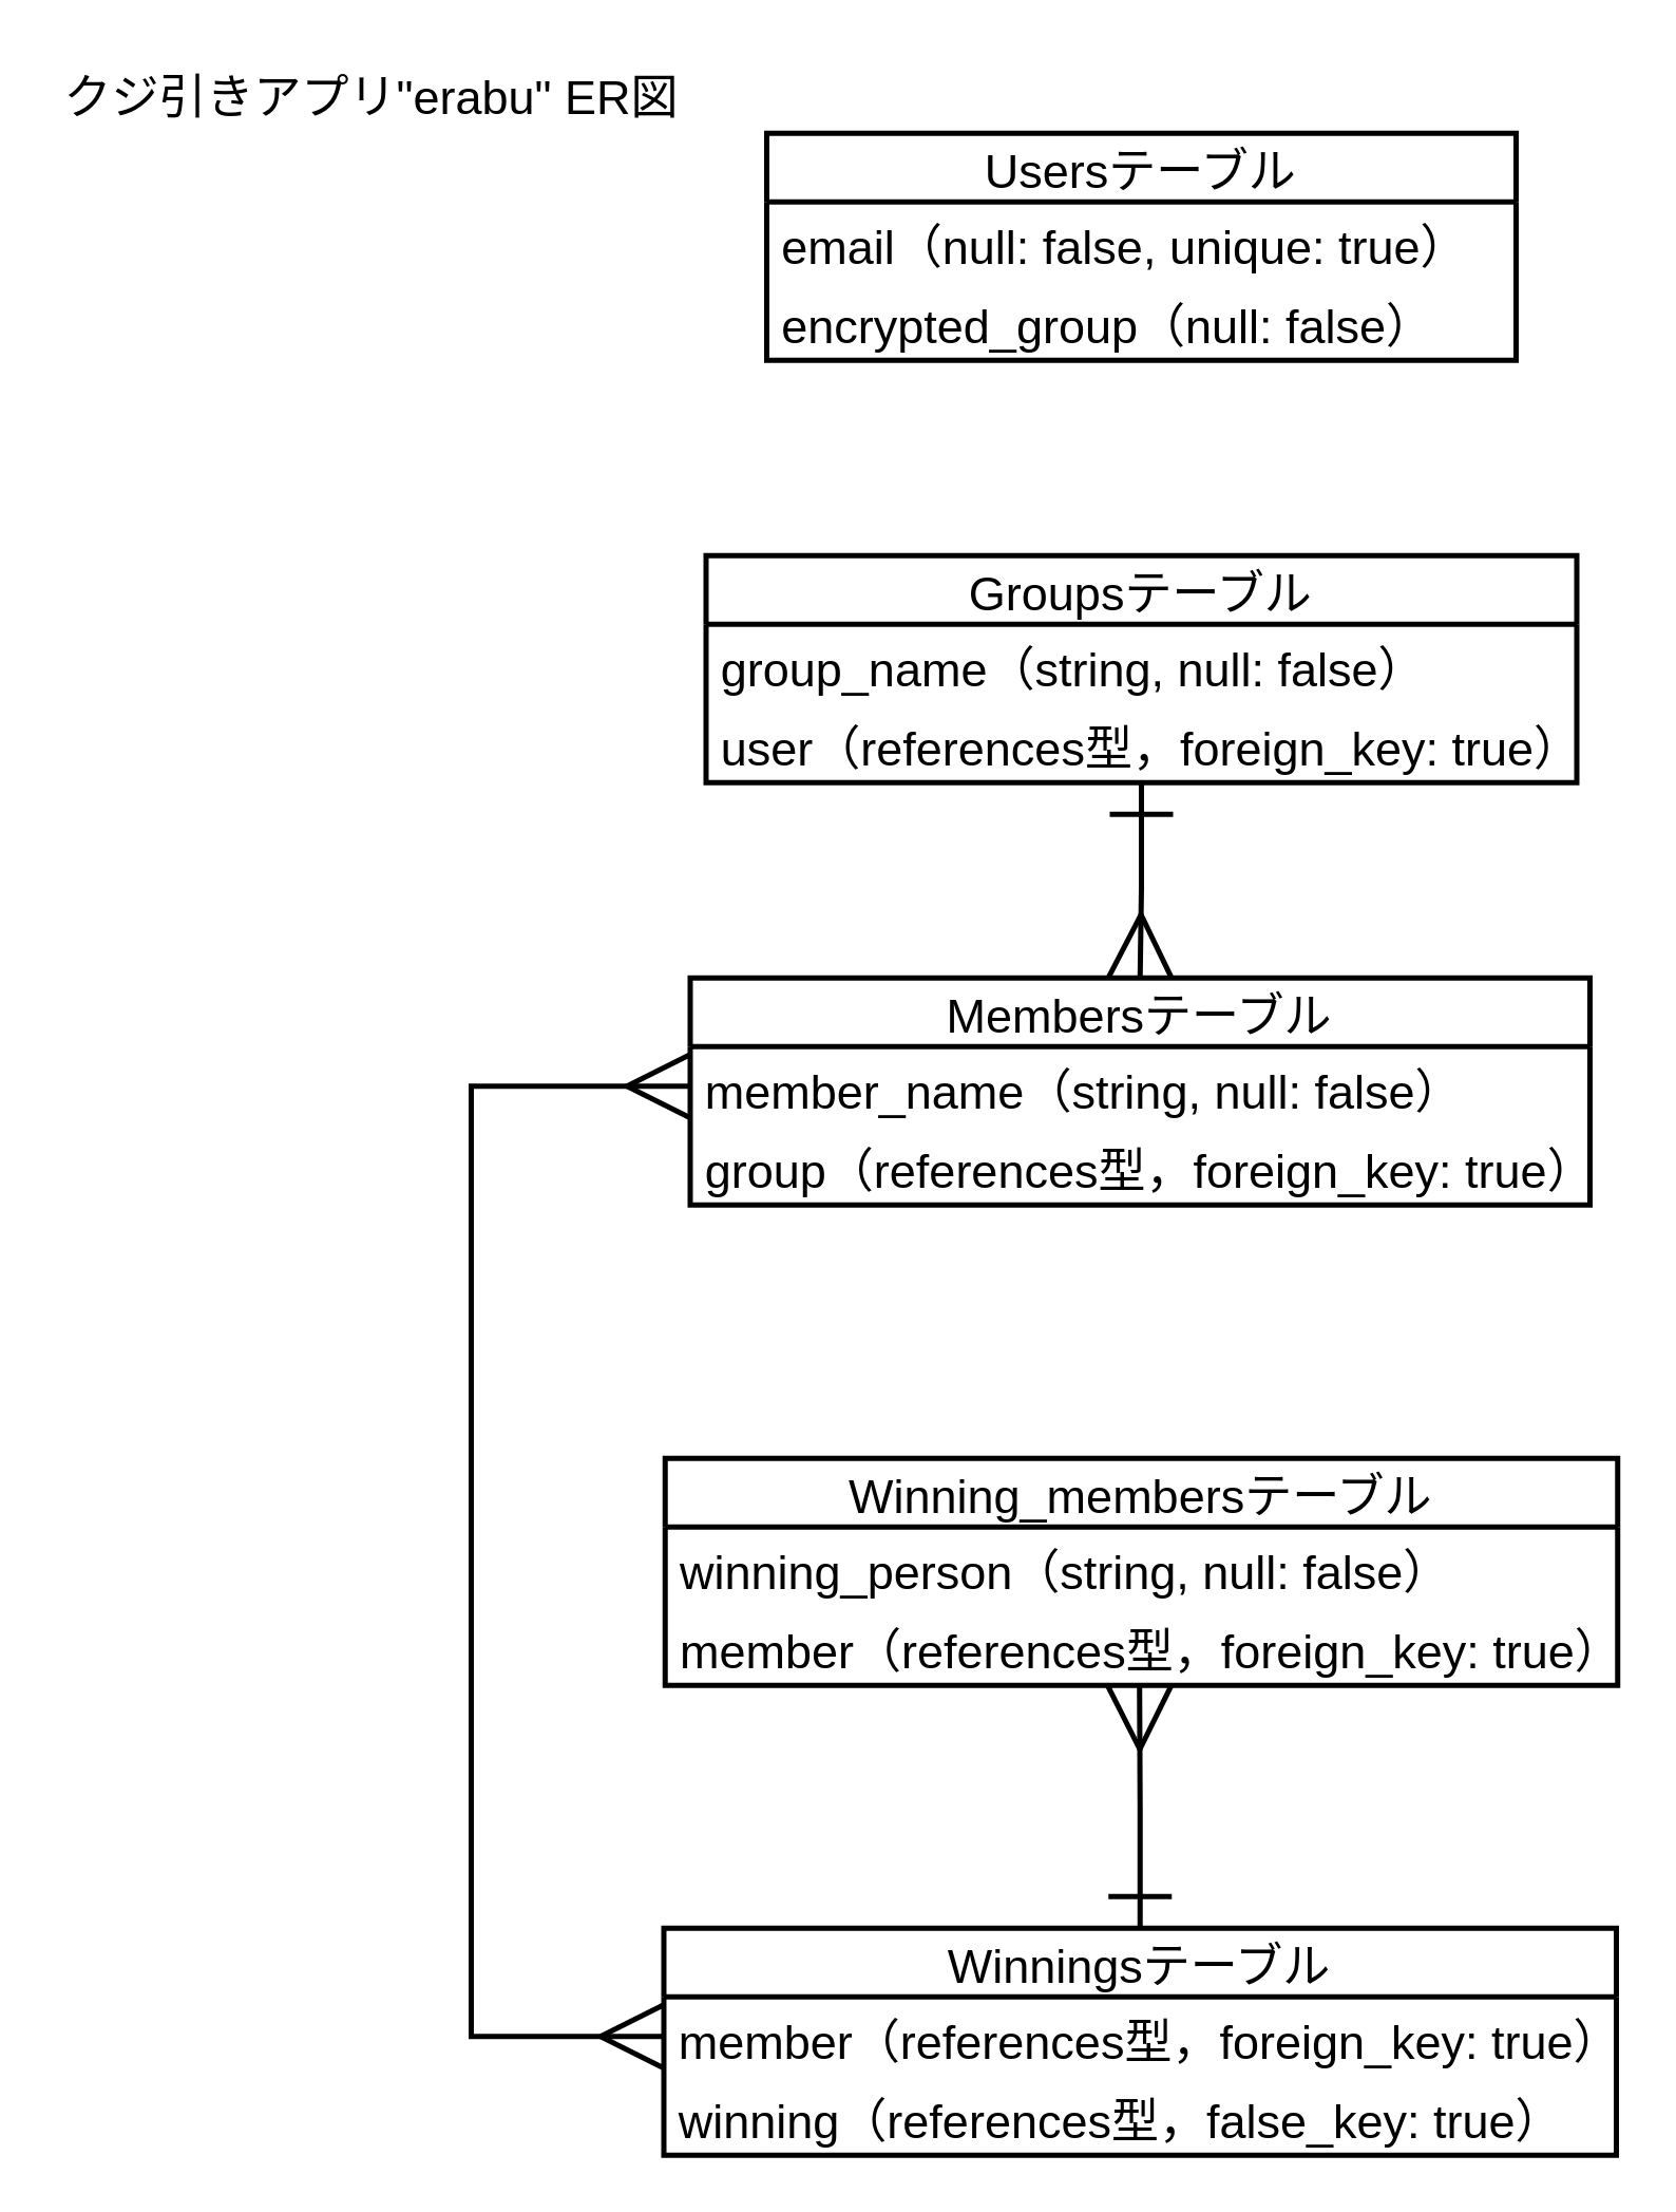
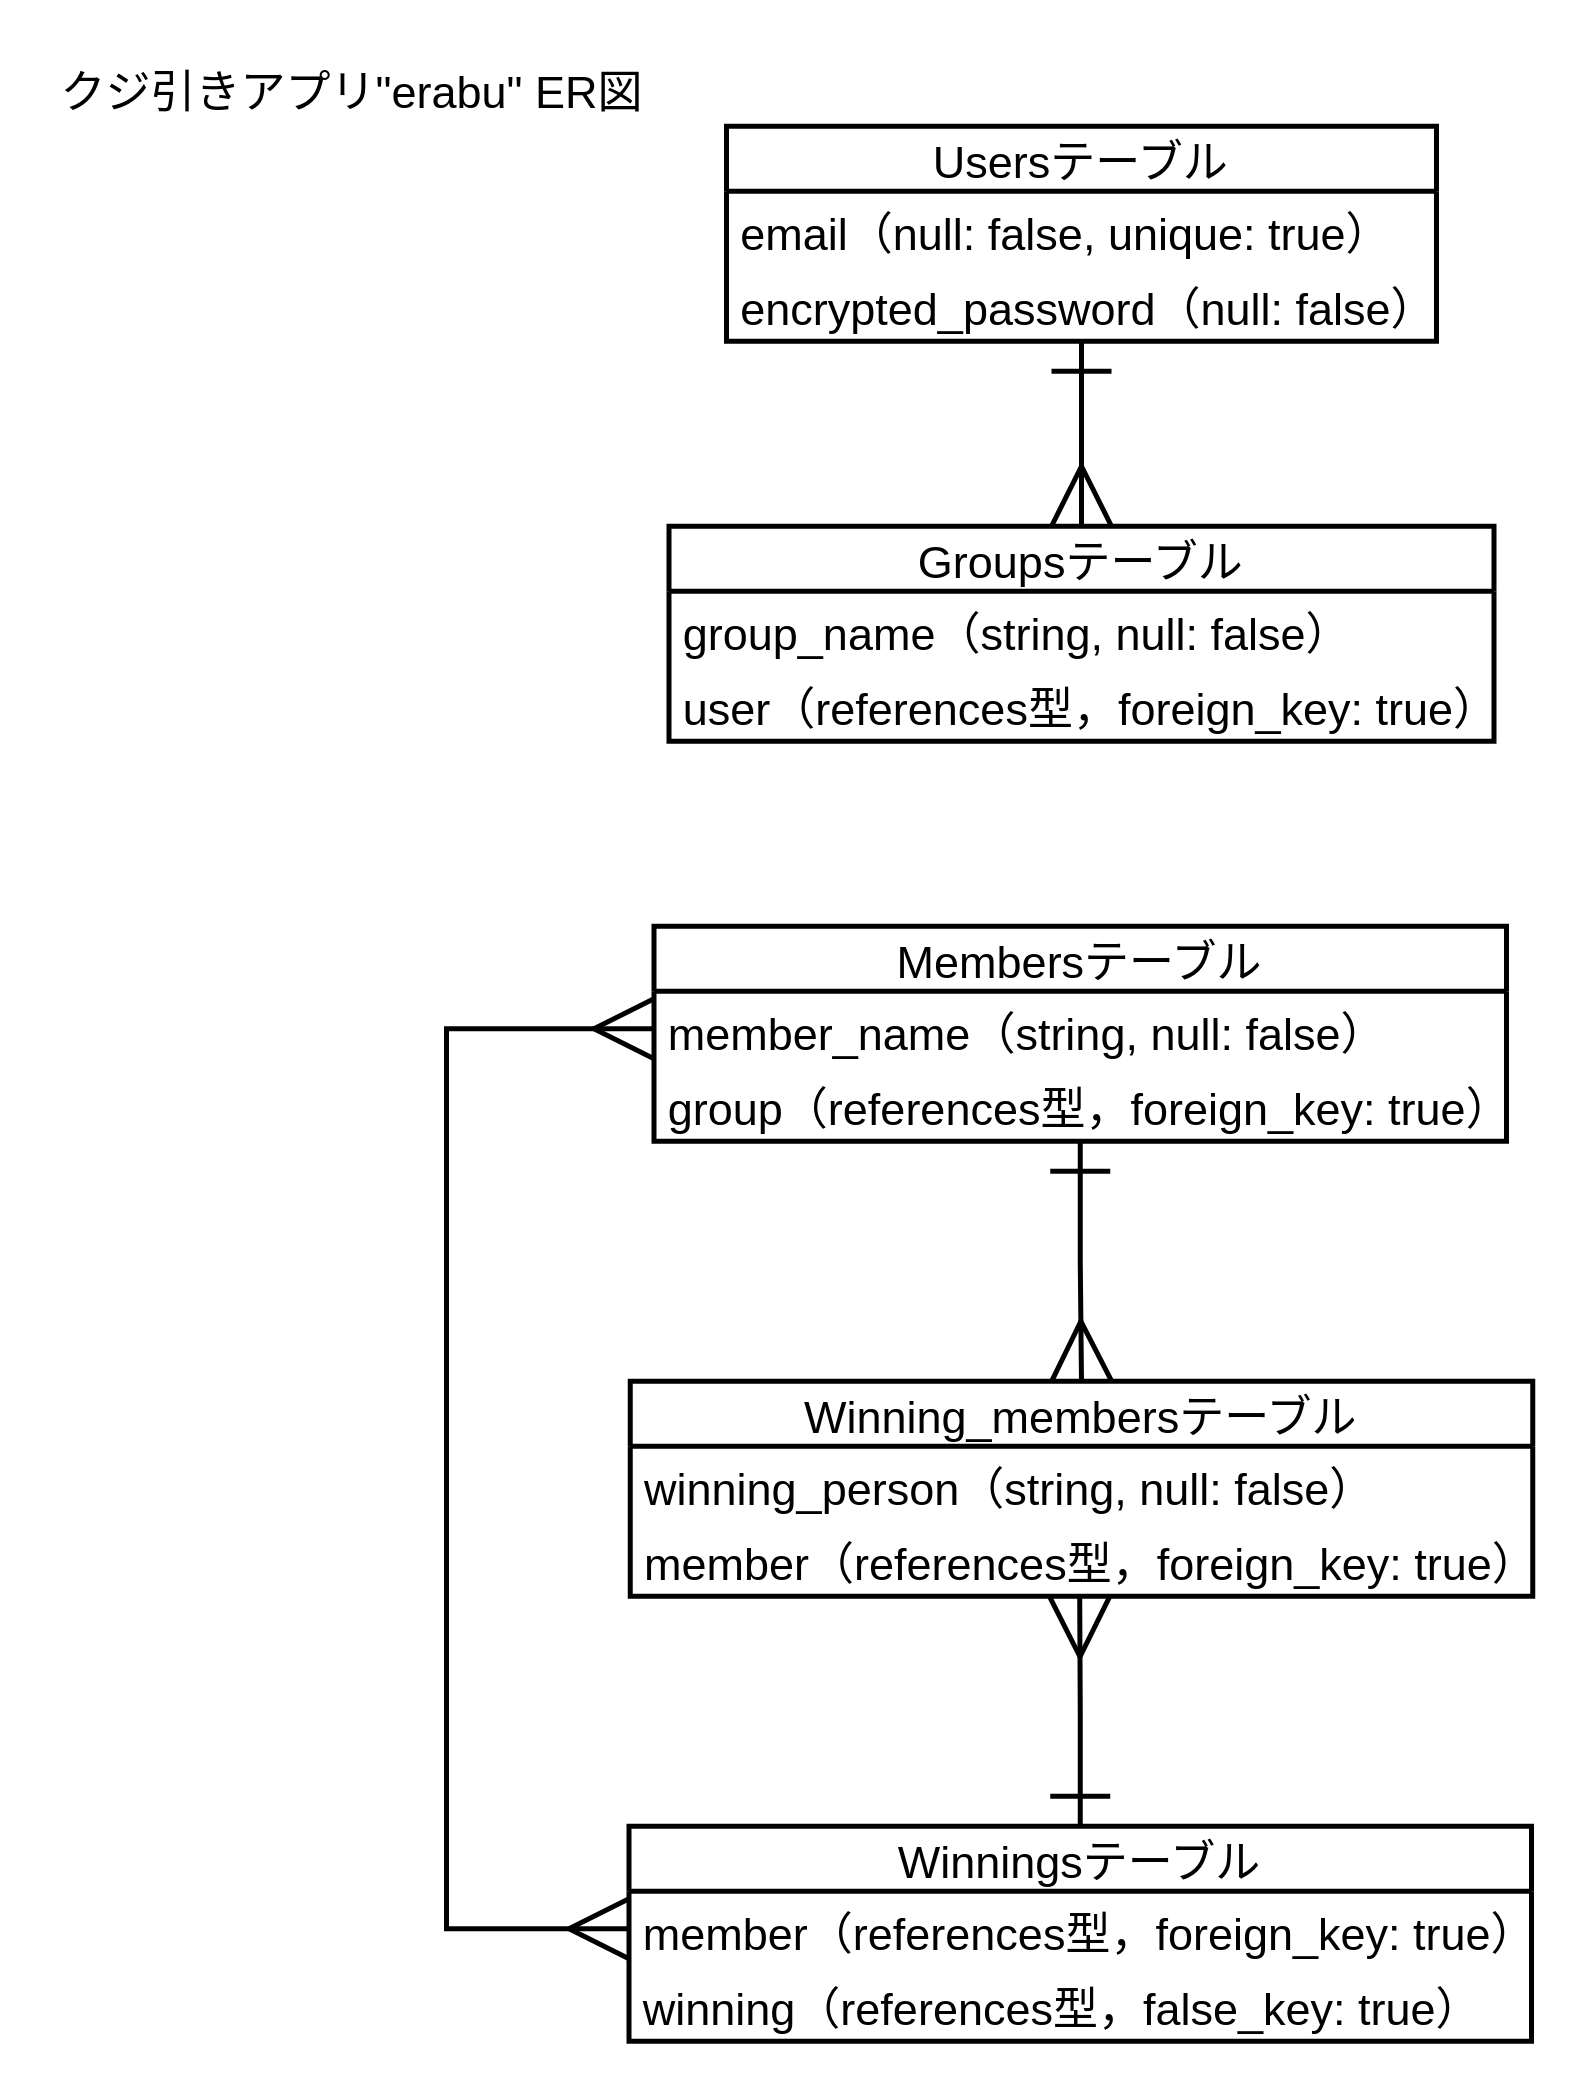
  <mxCell id="0" />
  <mxCell id="1" parent="0" />
+ <mxCell id="2" style="edgeStyle=orthogonalEdgeStyle;rounded=0;orthogonalLoop=1;jettySize=auto;html=1;entryX=0.5;entryY=0;entryDx=0;entryDy=0;startArrow=ERone;startFill=0;endArrow=ERmany;endFill=0;startSize=21;endSize=21;strokeWidth=2;" edge="1" parent="1" source="3" target="8"><mxGeometry relative="1" as="geometry" /></mxCell>
  <mxCell id="3" value="Usersテーブル" style="swimlane;fontStyle=0;childLayout=stackLayout;horizontal=1;startSize=26;horizontalStack=0;resizeParent=1;resizeParentMax=0;resizeLast=0;collapsible=1;marginBottom=0;align=center;fontSize=18;strokeWidth=2;" parent="1" vertex="1"><mxGeometry x="290" y="50" width="284" height="86" as="geometry" /></mxCell>
  <mxCell id="4" value="email（null: false, unique: true）" style="text;strokeColor=none;fillColor=none;spacingLeft=4;spacingRight=4;overflow=hidden;rotatable=0;points=[[0,0.5],[1,0.5]];portConstraint=eastwest;fontSize=18;strokeWidth=2;" parent="3" vertex="1"><mxGeometry y="26" width="284" height="30" as="geometry" /></mxCell>
- <mxCell id="5" value="encrypted_group（null: false）" style="text;strokeColor=none;fillColor=none;spacingLeft=4;spacingRight=4;overflow=hidden;rotatable=0;points=[[0,0.5],[1,0.5]];portConstraint=eastwest;fontSize=18;strokeWidth=2;" parent="3" vertex="1"><mxGeometry y="56" width="284" height="30" as="geometry" /></mxCell>
+ <mxCell id="5" value="encrypted_password（null: false）" style="text;strokeColor=none;fillColor=none;spacingLeft=4;spacingRight=4;overflow=hidden;rotatable=0;points=[[0,0.5],[1,0.5]];portConstraint=eastwest;fontSize=18;strokeWidth=2;" parent="3" vertex="1"><mxGeometry y="56" width="284" height="30" as="geometry" /></mxCell>
  <mxCell id="6" value="クジ引きアプリ&quot;erabu&quot; ER図" style="text;strokeColor=none;fillColor=none;spacingLeft=4;spacingRight=4;overflow=hidden;rotatable=0;points=[[0,0.5],[1,0.5]];portConstraint=eastwest;fontSize=18;strokeWidth=2;align=center;verticalAlign=middle;" parent="1" vertex="1"><mxGeometry x="20" y="20" width="241" height="30" as="geometry" /></mxCell>
- <mxCell id="7" style="edgeStyle=orthogonalEdgeStyle;rounded=0;orthogonalLoop=1;jettySize=auto;html=1;entryX=0.5;entryY=0;entryDx=0;entryDy=0;startArrow=ERone;startFill=0;endArrow=ERmany;endFill=0;startSize=21;endSize=21;strokeWidth=2;" edge="1" parent="1" source="8" target="12"><mxGeometry relative="1" as="geometry" /></mxCell>
  <mxCell id="8" value="Groupsテーブル" style="swimlane;fontStyle=0;childLayout=stackLayout;horizontal=1;startSize=26;horizontalStack=0;resizeParent=1;resizeParentMax=0;resizeLast=0;collapsible=1;marginBottom=0;align=center;fontSize=18;strokeWidth=2;" parent="1" vertex="1"><mxGeometry x="267" y="210" width="330" height="86" as="geometry" /></mxCell>
  <mxCell id="9" value="group_name（string, null: false）" style="text;strokeColor=none;fillColor=none;spacingLeft=4;spacingRight=4;overflow=hidden;rotatable=0;points=[[0,0.5],[1,0.5]];portConstraint=eastwest;fontSize=18;strokeWidth=2;" parent="8" vertex="1"><mxGeometry y="26" width="330" height="30" as="geometry" /></mxCell>
  <mxCell id="10" value="user（references型，foreign_key: true）&#10;&#10;" style="text;strokeColor=none;fillColor=none;spacingLeft=4;spacingRight=4;overflow=hidden;rotatable=0;points=[[0,0.5],[1,0.5]];portConstraint=eastwest;fontSize=18;strokeWidth=2;" parent="8" vertex="1"><mxGeometry y="56" width="330" height="30" as="geometry" /></mxCell>
+ <mxCell id="11" style="edgeStyle=orthogonalEdgeStyle;rounded=0;orthogonalLoop=1;jettySize=auto;html=1;entryX=0.5;entryY=0;entryDx=0;entryDy=0;startArrow=ERone;startFill=0;endArrow=ERmany;endFill=0;endSize=21;startSize=21;strokeWidth=2;" edge="1" parent="1" source="12" target="19"><mxGeometry relative="1" as="geometry" /></mxCell>
  <mxCell id="12" value="Membersテーブル" style="swimlane;fontStyle=0;childLayout=stackLayout;horizontal=1;startSize=26;horizontalStack=0;resizeParent=1;resizeParentMax=0;resizeLast=0;collapsible=1;marginBottom=0;align=center;fontSize=18;strokeWidth=2;" parent="1" vertex="1"><mxGeometry x="261" y="370" width="341" height="86" as="geometry" /></mxCell>
  <mxCell id="13" value="member_name（string, null: false）" style="text;strokeColor=none;fillColor=none;spacingLeft=4;spacingRight=4;overflow=hidden;rotatable=0;points=[[0,0.5],[1,0.5]];portConstraint=eastwest;fontSize=18;strokeWidth=2;" parent="12" vertex="1"><mxGeometry y="26" width="341" height="30" as="geometry" /></mxCell>
  <mxCell id="14" value="group（references型，foreign_key: true）&#10;&#10;" style="text;strokeColor=none;fillColor=none;spacingLeft=4;spacingRight=4;overflow=hidden;rotatable=0;points=[[0,0.5],[1,0.5]];portConstraint=eastwest;fontSize=18;strokeWidth=2;" parent="12" vertex="1"><mxGeometry y="56" width="341" height="30" as="geometry" /></mxCell>
  <mxCell id="15" style="edgeStyle=orthogonalEdgeStyle;rounded=0;orthogonalLoop=1;jettySize=auto;html=1;exitX=0.5;exitY=0;exitDx=0;exitDy=0;startArrow=ERone;startFill=0;endArrow=ERmany;endFill=0;entryX=0.498;entryY=1.007;entryDx=0;entryDy=0;entryPerimeter=0;endSize=21;startSize=21;strokeWidth=2;" edge="1" parent="1" source="16" target="21"><mxGeometry relative="1" as="geometry"><mxPoint x="431.333" y="640" as="targetPoint" /></mxGeometry></mxCell>
  <mxCell id="16" value="Winningsテーブル" style="swimlane;fontStyle=0;childLayout=stackLayout;horizontal=1;startSize=26;horizontalStack=0;resizeParent=1;resizeParentMax=0;resizeLast=0;collapsible=1;marginBottom=0;align=center;fontSize=18;strokeWidth=2;" parent="1" vertex="1"><mxGeometry x="251" y="730" width="361" height="86" as="geometry" /></mxCell>
  <mxCell id="17" value="member（references型，foreign_key: true）&#10;&#10;" style="text;strokeColor=none;fillColor=none;spacingLeft=4;spacingRight=4;overflow=hidden;rotatable=0;points=[[0,0.5],[1,0.5]];portConstraint=eastwest;fontSize=18;strokeWidth=2;" parent="16" vertex="1"><mxGeometry y="26" width="361" height="30" as="geometry" /></mxCell>
  <mxCell id="18" value="winning（references型，false_key: true）" style="text;strokeColor=none;fillColor=none;spacingLeft=4;spacingRight=4;overflow=hidden;rotatable=0;points=[[0,0.5],[1,0.5]];portConstraint=eastwest;fontSize=18;strokeWidth=2;" parent="16" vertex="1"><mxGeometry y="56" width="361" height="30" as="geometry" /></mxCell>
  <mxCell id="19" value="Winning_membersテーブル" style="swimlane;fontStyle=0;childLayout=stackLayout;horizontal=1;startSize=26;horizontalStack=0;resizeParent=1;resizeParentMax=0;resizeLast=0;collapsible=1;marginBottom=0;align=center;fontSize=18;strokeWidth=2;" parent="1" vertex="1"><mxGeometry x="251.5" y="552" width="361" height="86" as="geometry" /></mxCell>
  <mxCell id="20" value="winning_person（string, null: false）" style="text;strokeColor=none;fillColor=none;spacingLeft=4;spacingRight=4;overflow=hidden;rotatable=0;points=[[0,0.5],[1,0.5]];portConstraint=eastwest;fontSize=18;strokeWidth=2;" parent="19" vertex="1"><mxGeometry y="26" width="361" height="30" as="geometry" /></mxCell>
  <mxCell id="21" value="member（references型，foreign_key: true）&#10;&#10;" style="text;strokeColor=none;fillColor=none;spacingLeft=4;spacingRight=4;overflow=hidden;rotatable=0;points=[[0,0.5],[1,0.5]];portConstraint=eastwest;fontSize=18;strokeWidth=2;" parent="19" vertex="1"><mxGeometry y="56" width="361" height="30" as="geometry" /></mxCell>
  <mxCell id="22" style="edgeStyle=orthogonalEdgeStyle;rounded=0;orthogonalLoop=1;jettySize=auto;html=1;exitX=0;exitY=0.5;exitDx=0;exitDy=0;entryX=0;entryY=0.5;entryDx=0;entryDy=0;startArrow=ERmany;startFill=0;endArrow=ERmany;endFill=0;startSize=21;endSize=21;strokeWidth=2;" edge="1" parent="1" source="13" target="17"><mxGeometry relative="1" as="geometry"><Array as="points"><mxPoint x="178" y="411" /><mxPoint x="178" y="771" /></Array></mxGeometry></mxCell>
